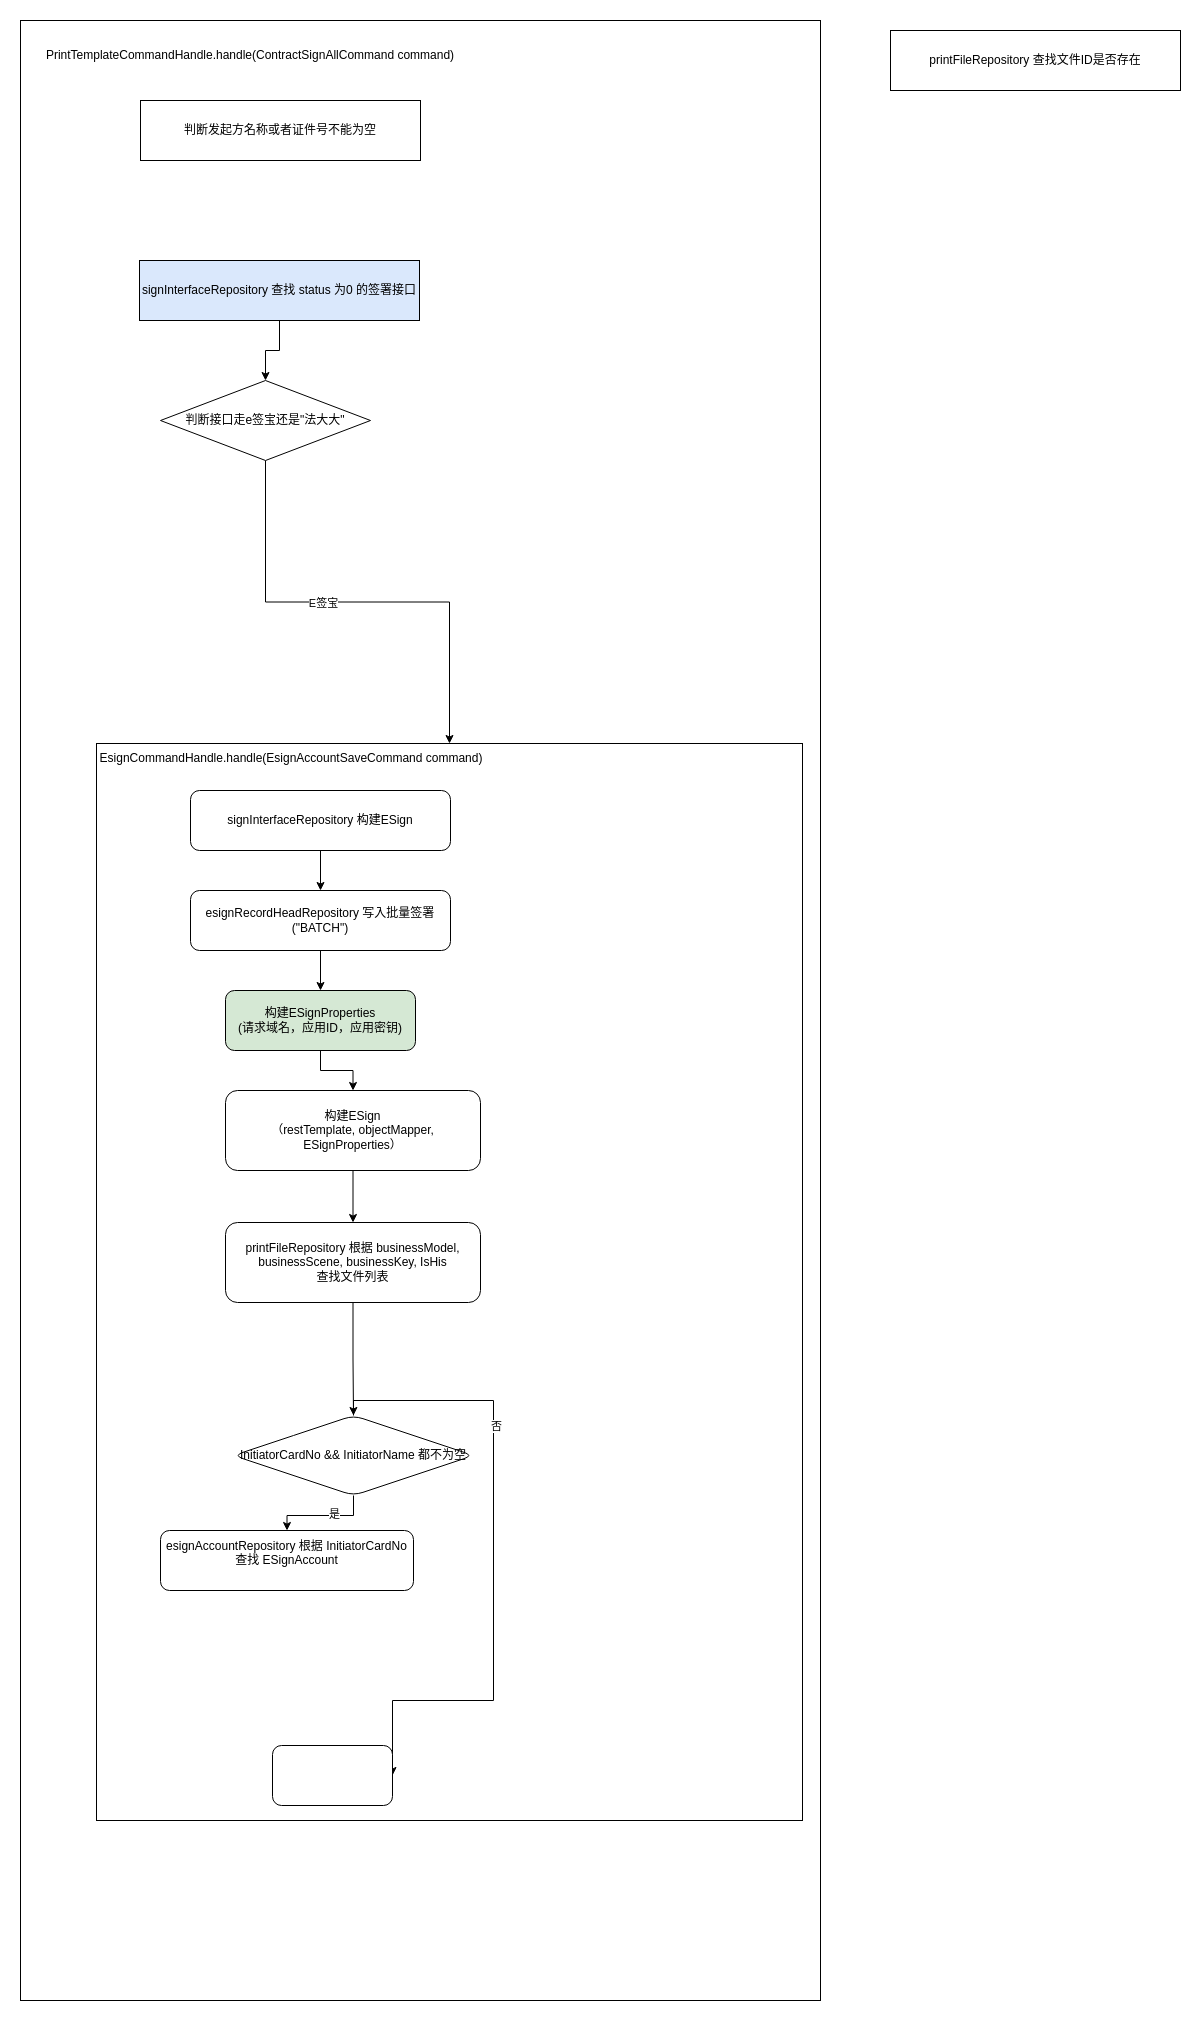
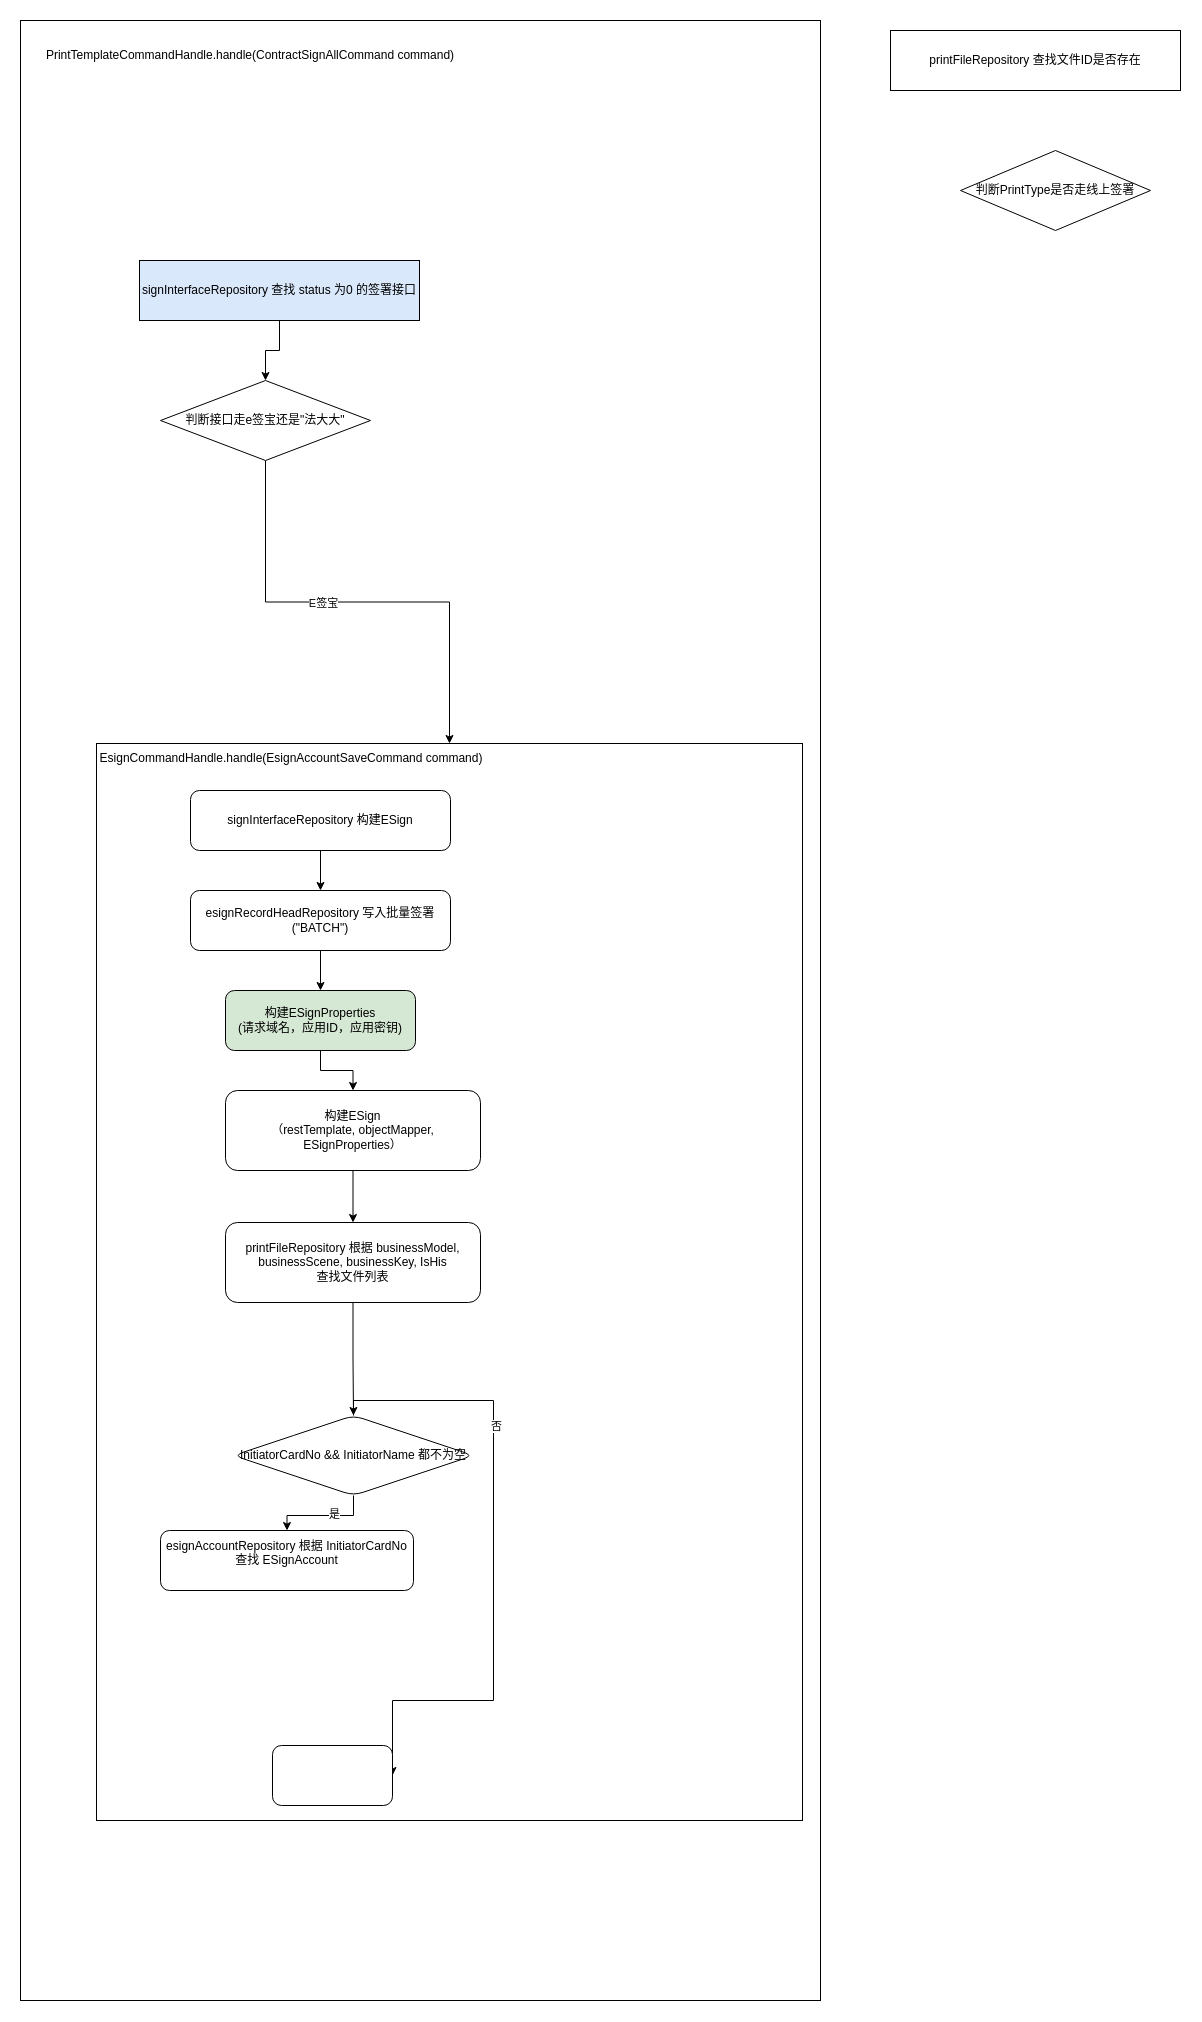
  <mxCell id="0" />
  <mxCell id="1" parent="0" />
  <mxCell id="2" value="" style="rounded=0;whiteSpace=wrap;html=1;" vertex="1" parent="1"><mxGeometry x="20" y="20" width="800" height="1980" as="geometry" /></mxCell>
  <mxCell id="3" value="PrintTemplateCommandHandle.handle(ContractSignAllCommand command)" style="text;html=1;align=center;verticalAlign=middle;whiteSpace=wrap;rounded=0;" vertex="1" parent="1"><mxGeometry x="40" y="40" width="420" height="30" as="geometry" /></mxCell>
  <mxCell id="4" value="printFileRepository 查找文件ID是否存在" style="rounded=0;whiteSpace=wrap;html=1;" vertex="1" parent="1"><mxGeometry x="890" y="30" width="290" height="60" as="geometry" /></mxCell>
- <mxCell id="6" value="判断发起方名称或者证件号不能为空" style="rounded=0;whiteSpace=wrap;html=1;" vertex="1" parent="1"><mxGeometry x="140" y="100" width="280" height="60" as="geometry" /></mxCell>
+ <mxCell id="5" value="判断PrintType是否走线上签署" style="rhombus;whiteSpace=wrap;html=1;" vertex="1" parent="1"><mxGeometry x="960" y="150" width="190" height="80" as="geometry" /></mxCell>
  <mxCell id="7" style="edgeStyle=orthogonalEdgeStyle;rounded=0;orthogonalLoop=1;jettySize=auto;html=1;" edge="1" parent="1" source="8" target="11"><mxGeometry relative="1" as="geometry" /></mxCell>
  <mxCell id="8" value="signInterfaceRepository 查找 status 为0 的签署接口" style="rounded=0;whiteSpace=wrap;html=1;fillColor=#dae8fc;" vertex="1" parent="1"><mxGeometry x="139" y="260" width="280" height="60" as="geometry" /></mxCell>
  <mxCell id="9" value="" style="edgeStyle=orthogonalEdgeStyle;rounded=0;orthogonalLoop=1;jettySize=auto;html=1;" edge="1" parent="1" source="11" target="12"><mxGeometry relative="1" as="geometry" /></mxCell>
  <mxCell id="10" value="E签宝" style="edgeLabel;html=1;align=center;verticalAlign=middle;resizable=0;points=[];" vertex="1" connectable="0" parent="9"><mxGeometry x="-0.147" y="-1" relative="1" as="geometry"><mxPoint as="offset" /></mxGeometry></mxCell>
  <mxCell id="11" value="判断接口走e签宝还是&quot;法大大&quot;" style="rhombus;whiteSpace=wrap;html=1;" vertex="1" parent="1"><mxGeometry x="160" y="380" width="210" height="80" as="geometry" /></mxCell>
  <mxCell id="12" value="" style="whiteSpace=wrap;html=1;" vertex="1" parent="1"><mxGeometry x="96" y="743" width="706" height="1077" as="geometry" /></mxCell>
  <mxCell id="13" value="EsignCommandHandle.handle(EsignAccountSaveCommand command)" style="text;html=1;align=center;verticalAlign=middle;whiteSpace=wrap;rounded=0;" vertex="1" parent="1"><mxGeometry x="96" y="743" width="390" height="30" as="geometry" /></mxCell>
  <mxCell id="14" value="" style="edgeStyle=orthogonalEdgeStyle;rounded=0;orthogonalLoop=1;jettySize=auto;html=1;" edge="1" parent="1" source="15" target="17"><mxGeometry relative="1" as="geometry" /></mxCell>
  <mxCell id="15" value="signInterfaceRepository 构建ESign" style="rounded=1;whiteSpace=wrap;html=1;" vertex="1" parent="1"><mxGeometry x="190" y="790" width="260" height="60" as="geometry" /></mxCell>
  <mxCell id="16" value="" style="edgeStyle=orthogonalEdgeStyle;rounded=0;orthogonalLoop=1;jettySize=auto;html=1;" edge="1" parent="1" source="17" target="19"><mxGeometry relative="1" as="geometry" /></mxCell>
  <mxCell id="17" value="esignRecordHeadRepository 写入批量签署 (&quot;BATCH&quot;)" style="rounded=1;whiteSpace=wrap;html=1;" vertex="1" parent="1"><mxGeometry x="190" y="890" width="260" height="60" as="geometry" /></mxCell>
  <mxCell id="18" value="" style="edgeStyle=orthogonalEdgeStyle;rounded=0;orthogonalLoop=1;jettySize=auto;html=1;" edge="1" parent="1" source="19" target="21"><mxGeometry relative="1" as="geometry" /></mxCell>
  <mxCell id="19" value="构建ESignProperties&lt;div&gt;(请求域名，应用ID，应用密钥)&lt;/div&gt;" style="rounded=1;whiteSpace=wrap;html=1;fillColor=#d5e8d4;" vertex="1" parent="1"><mxGeometry x="225" y="990" width="190" height="60" as="geometry" /></mxCell>
  <mxCell id="20" value="" style="edgeStyle=orthogonalEdgeStyle;rounded=0;orthogonalLoop=1;jettySize=auto;html=1;" edge="1" parent="1" source="21" target="23"><mxGeometry relative="1" as="geometry" /></mxCell>
  <mxCell id="21" value="构建ESign&lt;div&gt;（restTemplate, objectMapper, ESignProperties）&lt;/div&gt;" style="rounded=1;whiteSpace=wrap;html=1;" vertex="1" parent="1"><mxGeometry x="225" y="1090" width="255" height="80" as="geometry" /></mxCell>
  <mxCell id="22" value="" style="edgeStyle=orthogonalEdgeStyle;rounded=0;orthogonalLoop=1;jettySize=auto;html=1;" edge="1" parent="1" source="23" target="28"><mxGeometry relative="1" as="geometry" /></mxCell>
  <mxCell id="23" value="printFileRepository 根据 businessModel, businessScene, businessKey, IsHis&lt;div&gt;查找文件列表&lt;/div&gt;" style="rounded=1;whiteSpace=wrap;html=1;" vertex="1" parent="1"><mxGeometry x="225" y="1222" width="255" height="80" as="geometry" /></mxCell>
  <mxCell id="24" value="" style="edgeStyle=orthogonalEdgeStyle;rounded=0;orthogonalLoop=1;jettySize=auto;html=1;" edge="1" parent="1" source="28" target="29"><mxGeometry relative="1" as="geometry" /></mxCell>
  <mxCell id="25" value="是" style="edgeLabel;html=1;align=center;verticalAlign=middle;resizable=0;points=[];" vertex="1" connectable="0" parent="24"><mxGeometry x="-0.213" y="-2" relative="1" as="geometry"><mxPoint as="offset" /></mxGeometry></mxCell>
  <mxCell id="26" style="edgeStyle=orthogonalEdgeStyle;rounded=0;orthogonalLoop=1;jettySize=auto;html=1;entryX=1;entryY=0.5;entryDx=0;entryDy=0;" edge="1" parent="1" source="28" target="30"><mxGeometry relative="1" as="geometry"><Array as="points"><mxPoint x="493" y="1400" /><mxPoint x="493" y="1700" /></Array></mxGeometry></mxCell>
  <mxCell id="27" value="否" style="edgeLabel;html=1;align=center;verticalAlign=middle;resizable=0;points=[];" vertex="1" connectable="0" parent="26"><mxGeometry x="-0.428" y="2" relative="1" as="geometry"><mxPoint as="offset" /></mxGeometry></mxCell>
  <mxCell id="28" value="InitiatorCardNo &amp;amp;&amp;amp;&amp;nbsp;InitiatorName 都不为空" style="rhombus;whiteSpace=wrap;html=1;rounded=1;" vertex="1" parent="1"><mxGeometry x="233" y="1415" width="240" height="80" as="geometry" /></mxCell>
  <mxCell id="29" value="esignAccountRepository 根据 InitiatorCardNo查找 ESignAccount&lt;div&gt;&lt;br&gt;&lt;/div&gt;" style="whiteSpace=wrap;html=1;rounded=1;" vertex="1" parent="1"><mxGeometry x="160" y="1530" width="253" height="60" as="geometry" /></mxCell>
  <mxCell id="30" value="" style="whiteSpace=wrap;html=1;rounded=1;" vertex="1" parent="1"><mxGeometry x="272" y="1745" width="120" height="60" as="geometry" /></mxCell>
